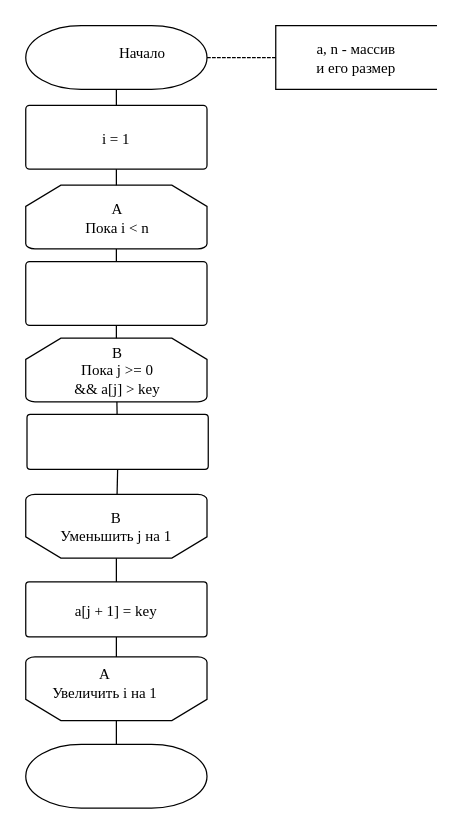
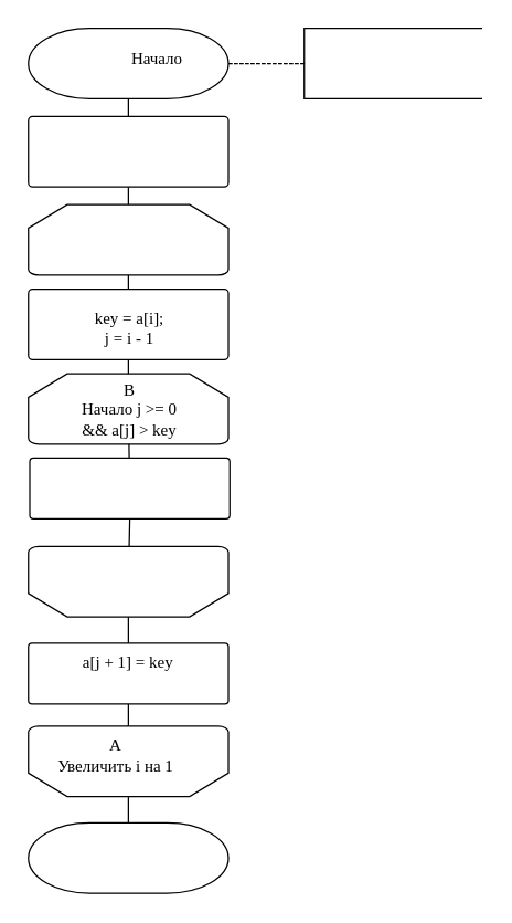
  <mxCell id="0" />
  <mxCell id="1" parent="0" />
  <mxCell id="2" style="graphMlID=n0;gradientDirection=east;shape=mxgraph.flowchart.annotation_1;gradientColor=#b7c9e3;strokeColor=#000000;strokeWidth=1.0" parent="1" vertex="1"><mxGeometry x="220" y="20" width="129" height="51" as="geometry" /></mxCell>
- <mxCell id="3" value="a, n - массив &lt;br&gt;и его размер" style="text;html=1;spacing=0;align=center;fontFamily=dialog;fontSize=12;fontStyle=0;=center;fontColor=#000000;verticalAlign=bottom" parent="2" vertex="1"><mxGeometry x="16.149" y="9.531" width="96.701" height="31.938" as="geometry" /></mxCell>
  <mxCell id="4" style="graphMlID=n1;gradientDirection=east;shape=mxgraph.flowchart.terminator;strokeWidth=1.0" parent="1" vertex="1"><mxGeometry x="20" y="20" width="145" height="51" as="geometry" /></mxCell>
  <mxCell id="5" value="Начало" style="text;html=1;spacing=0;align=center;fontFamily=dialog;fontSize=12;fontStyle=0;=center;verticalAlign=bottom" parent="4" vertex="1"><mxGeometry x="67.584" y="11.516" width="49.832" height="17.969" as="geometry" /></mxCell>
  <mxCell id="6" style="graphMlID=n2;gradientDirection=east;shape=mxgraph.flowchart.loop_limit;strokeWidth=1.0" parent="1" vertex="1"><mxGeometry x="20" y="147.664" width="145" height="51" as="geometry" /></mxCell>
- <mxCell id="7" value="A&lt;br/&gt;Пока i &amp;lt; n" style="text;html=1;spacing=0;align=center;fontFamily=dialog;fontSize=12;fontStyle=0;=center;verticalAlign=bottom" parent="6" vertex="1"><mxGeometry x="38.798" y="9.531" width="67.404" height="31.938" as="geometry" /></mxCell>
  <mxCell id="8" style="graphMlID=n3;gradientDirection=east;shape=mxgraph.flowchart.loop_limit;flipV=1;strokeWidth=1.0" parent="1" vertex="1"><mxGeometry x="20" y="525.003" width="145" height="51" as="geometry" /></mxCell>
  <mxCell id="9" value="A&lt;br/&gt;Увеличить i на 1" style="text;html=1;spacing=0;align=center;fontFamily=dialog;fontSize=12;fontStyle=0;=center;verticalAlign=bottom" parent="8" vertex="1"><mxGeometry x="8.601" y="4.531" width="107.799" height="31.938" as="geometry" /></mxCell>
  <mxCell id="10" style="graphMlID=n4;gradientDirection=east;shape=mxgraph.flowchart.loop_limit;strokeWidth=1.0" parent="1" vertex="1"><mxGeometry x="20" y="269.996" width="145" height="51" as="geometry" /></mxCell>
- <mxCell id="11" value="B&lt;br&gt;Пока j &amp;gt;= 0 &lt;br&gt;&amp;amp;&amp;amp; a[j] &amp;gt; key" style="text;html=1;spacing=0;align=center;fontFamily=dialog;fontSize=12;fontStyle=0;=center;verticalAlign=bottom" parent="10" vertex="1"><mxGeometry x="18.308" y="2.547" width="108.385" height="45.906" as="geometry" /></mxCell>
+ <mxCell id="11" value="B&lt;br&gt;Начало j &amp;gt;= 0 &lt;br&gt;&amp;amp;&amp;amp; a[j] &amp;gt; key" style="text;html=1;spacing=0;align=center;fontFamily=dialog;fontSize=12;fontStyle=0;=center;verticalAlign=bottom" parent="10" vertex="1"><mxGeometry x="18.308" y="2.547" width="108.385" height="45.906" as="geometry" /></mxCell>
  <mxCell id="12" style="graphMlID=n5;gradientDirection=east;shape=mxgraph.flowchart.loop_limit;flipV=1;strokeWidth=1.0" parent="1" vertex="1"><mxGeometry x="20" y="394.997" width="145" height="51" as="geometry" /></mxCell>
- <mxCell id="13" value="B&lt;br/&gt;Уменьшить j на 1" style="text;html=1;spacing=0;align=center;fontFamily=dialog;fontSize=12;fontStyle=0;=center;verticalAlign=bottom" parent="12" vertex="1"><mxGeometry x="15.94" y="9.531" width="113.119" height="31.938" as="geometry" /></mxCell>
  <mxCell id="14" style="graphMlID=n6;gradientDirection=east;shape=mxgraph.flowchart.process;strokeWidth=1.0" parent="1" vertex="1"><mxGeometry x="20" y="83.832" width="145" height="51" as="geometry" /></mxCell>
- <mxCell id="15" value="i = 1" style="text;html=1;spacing=0;align=center;fontFamily=dialog;fontSize=12;fontStyle=0;=center;verticalAlign=bottom" parent="14" vertex="1"><mxGeometry x="54.152" y="16.516" width="36.695" height="17.969" as="geometry" /></mxCell>
  <mxCell id="16" style="graphMlID=n7;gradientDirection=east;shape=mxgraph.flowchart.process;strokeWidth=1.0" parent="1" vertex="1"><mxGeometry x="20" y="208.83" width="145" height="51" as="geometry" /></mxCell>
+ <mxCell id="17" value="key = a[i];&lt;br&gt;j = i - 1" style="text;html=1;spacing=0;align=center;fontFamily=dialog;fontSize=12;fontStyle=0;=center;verticalAlign=bottom" parent="16" vertex="1"><mxGeometry x="42.5" y="8.26" width="60" height="34.48" as="geometry" /></mxCell>
  <mxCell id="18" style="graphMlID=n9;gradientDirection=east;shape=mxgraph.flowchart.terminator;strokeWidth=1.0" parent="1" vertex="1"><mxGeometry x="20" y="595" width="145" height="51" as="geometry" /></mxCell>
  <mxCell id="19" value="" style="graphMlID=e0;rounded=0;endArrow=none;dashed=1;dashPattern=3 1;strokeWidth=1.0;startArrow=none;startFill=1;endFill=1" parent="1" source="4" target="2" edge="1"><mxGeometry relative="1" as="geometry" /></mxCell>
  <mxCell id="20" value="" style="graphMlID=e1;rounded=0;endArrow=none;strokeWidth=1.0;startArrow=none;startFill=1;endFill=1" parent="1" source="14" target="6" edge="1"><mxGeometry relative="1" as="geometry" /></mxCell>
  <mxCell id="21" value="" style="graphMlID=e2;rounded=0;endArrow=none;strokeWidth=1.0;startArrow=none;startFill=1;endFill=1" parent="1" source="6" target="16" edge="1"><mxGeometry relative="1" as="geometry" /></mxCell>
  <mxCell id="22" value="" style="graphMlID=e3;rounded=0;endArrow=none;strokeWidth=1.0;startArrow=none;startFill=1;endFill=1" parent="1" source="16" target="10" edge="1"><mxGeometry relative="1" as="geometry" /></mxCell>
  <mxCell id="23" value="" style="graphMlID=e4;rounded=0;endArrow=none;strokeWidth=1.0;startArrow=none;startFill=1;endFill=1" parent="1" source="10" edge="1"><mxGeometry relative="1" as="geometry"><mxPoint x="93.083" y="331.162" as="targetPoint" /></mxGeometry></mxCell>
  <mxCell id="24" value="" style="graphMlID=e5;rounded=0;endArrow=none;strokeWidth=1.0;startArrow=none;startFill=1;endFill=1;exitX=0.5;exitY=1;exitDx=0;exitDy=0;exitPerimeter=0;" parent="1" source="28" target="12" edge="1"><mxGeometry relative="1" as="geometry"><mxPoint x="93.254" y="382.162" as="sourcePoint" /></mxGeometry></mxCell>
  <mxCell id="25" value="" style="graphMlID=e6;rounded=0;endArrow=none;strokeWidth=1.0;startArrow=none;startFill=1;endFill=1" parent="1" source="12" target="8" edge="1"><mxGeometry relative="1" as="geometry" /></mxCell>
  <mxCell id="26" value="" style="graphMlID=e7;rounded=0;endArrow=none;strokeWidth=1.0;startArrow=none;startFill=1;endFill=1" parent="1" source="4" target="14" edge="1"><mxGeometry relative="1" as="geometry" /></mxCell>
  <mxCell id="27" value="" style="graphMlID=e8;rounded=0;endArrow=none;strokeWidth=1.0;startArrow=none;startFill=1;endFill=1" parent="1" source="8" target="18" edge="1"><mxGeometry relative="1" as="geometry" /></mxCell>
  <mxCell id="28" style="graphMlID=n7;gradientDirection=east;shape=mxgraph.flowchart.process;strokeWidth=1.0" vertex="1" parent="1"><mxGeometry x="21" y="331" width="145" height="44" as="geometry" /></mxCell>
  <mxCell id="29" style="graphMlID=n7;gradientDirection=east;shape=mxgraph.flowchart.process;strokeWidth=1.0" vertex="1" parent="1"><mxGeometry x="20" y="465" width="145" height="44" as="geometry" /></mxCell>
- <mxCell id="30" value="a[j + 1] = key" style="text;html=1;spacing=0;align=center;fontFamily=dialog;fontSize=12;fontStyle=0;=center;verticalAlign=bottom" vertex="1" parent="29"><mxGeometry x="41.5" y="12.626" width="60" height="18.756" as="geometry" /></mxCell>
+ <mxCell id="30" value="a[j + 1] = key" style="text;html=1;spacing=0;align=center;fontFamily=dialog;fontSize=12;fontStyle=0;=center;verticalAlign=bottom" vertex="1" parent="29"><mxGeometry x="41.5" y="2.626" width="60" height="18.756" as="geometry" /></mxCell>
